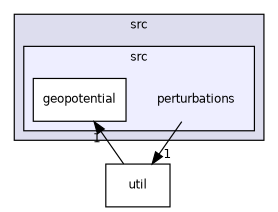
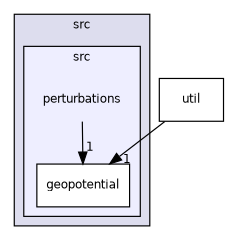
  digraph {
    compound=true
    node [fontname=Helvetica fontsize=10 shape=box]
    edge [headlabel=1 labeldistance=1.5 labelfontname=Helvetica labelfontsize=10]
    n1 [label=perturbations shape=plaintext]
    n2 [color=black fillcolor=white label=geopotential style=filled]
    n3 [label=util]
    subgraph cluster_1 {
      bgcolor="#ddddee"
      fontname=Helvetica
      fontsize=10
      label=src
      pencolor=black
      subgraph cluster_2 {
        bgcolor="#eeeeff"
        fontname=Helvetica
        fontsize=10
        label=src
        pencolor=black
        n1
        n2
      }
    }
-   n1 -> n3
+   n1 -> n2
    n3 -> n2
  }
